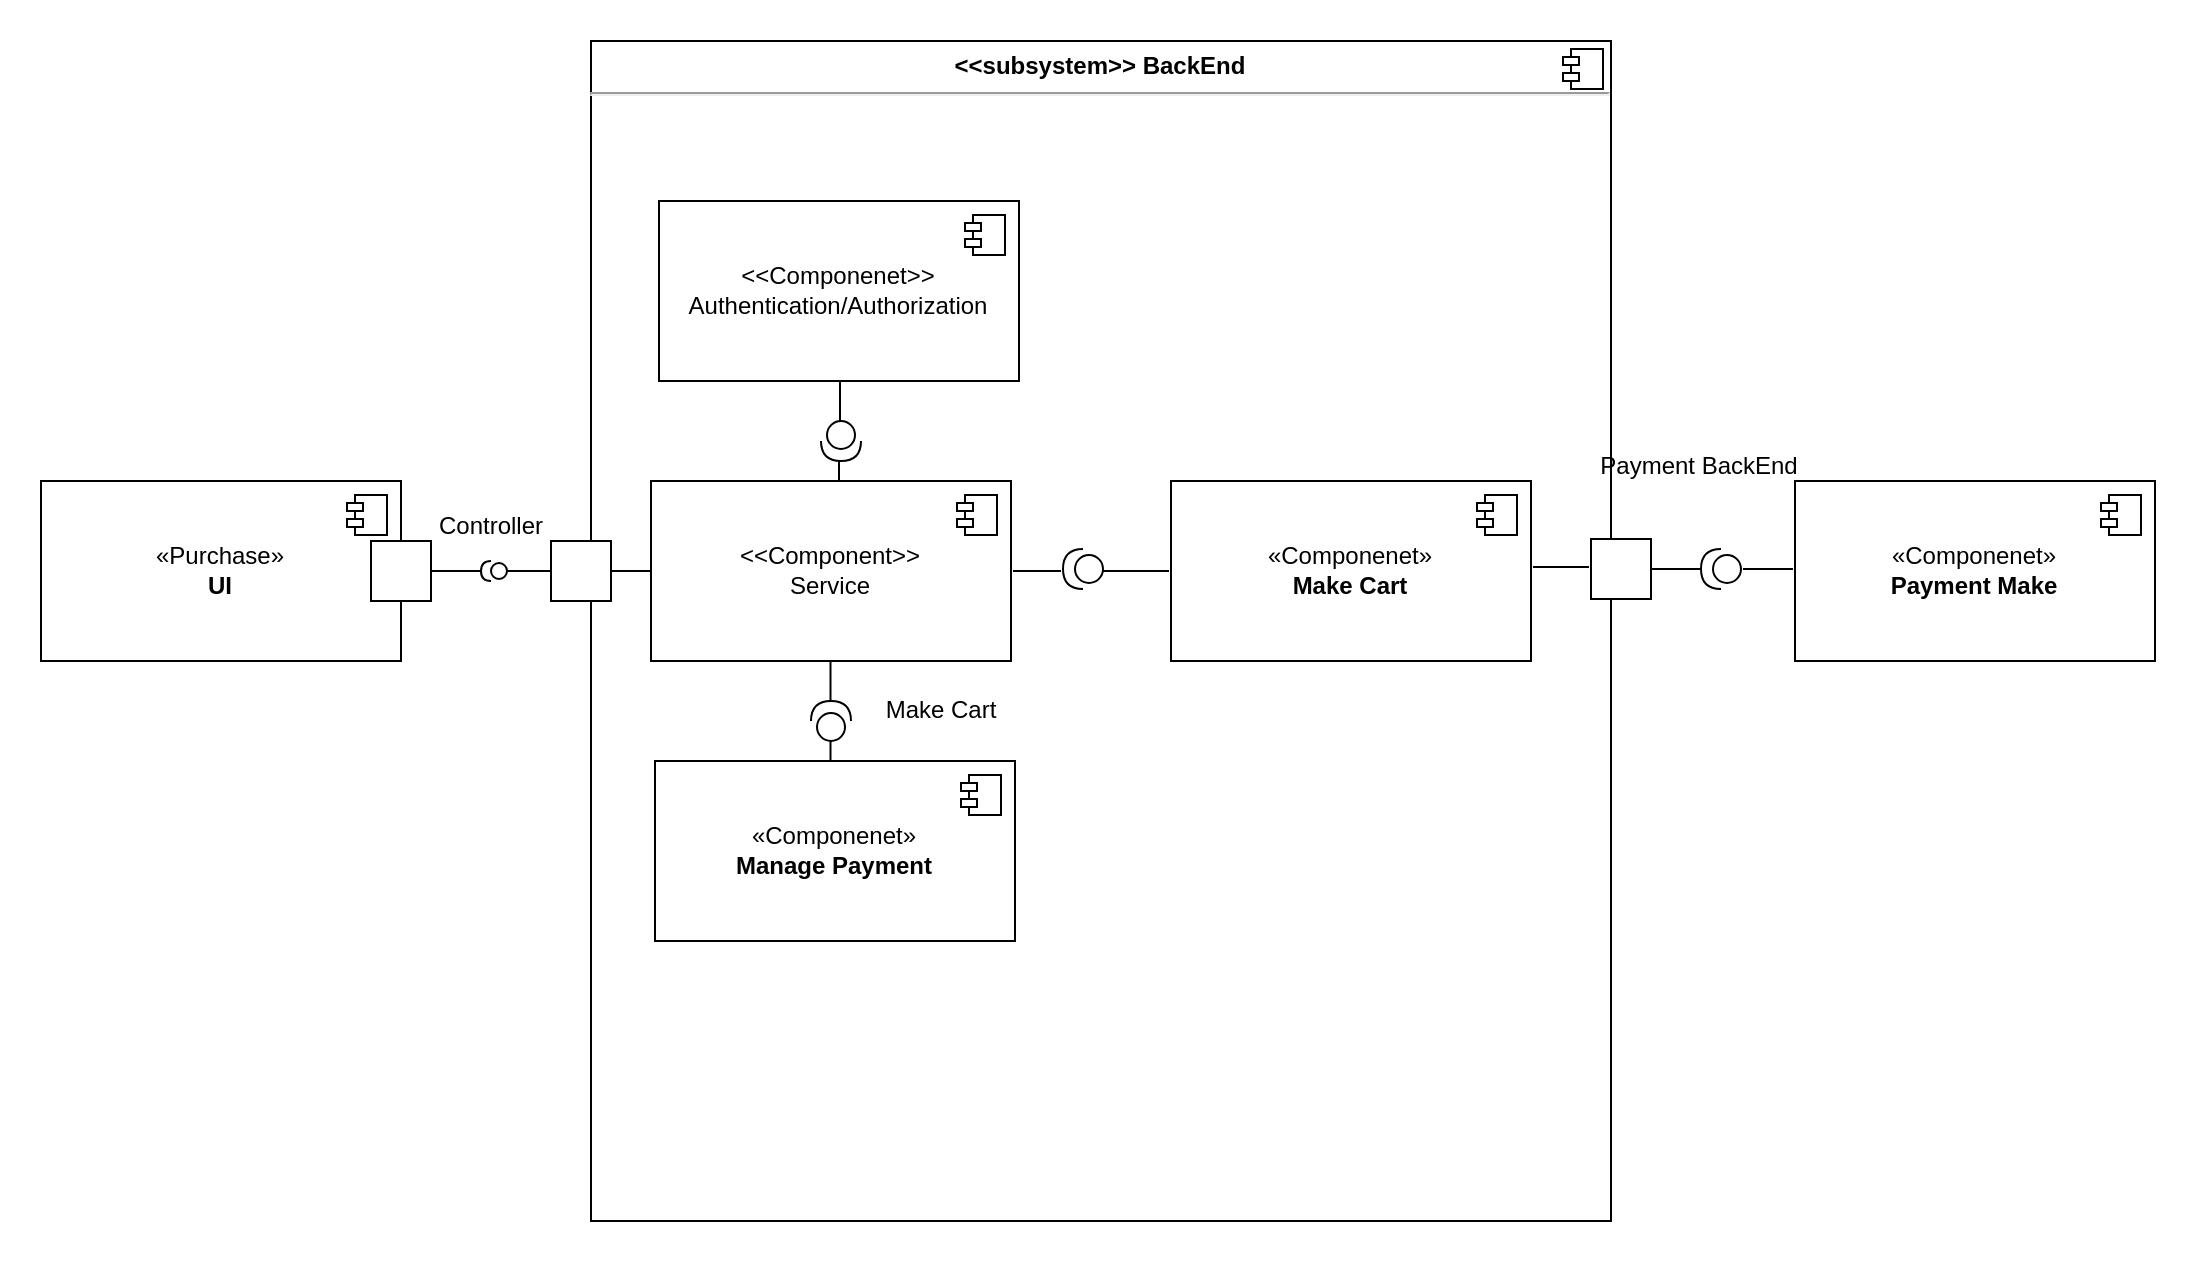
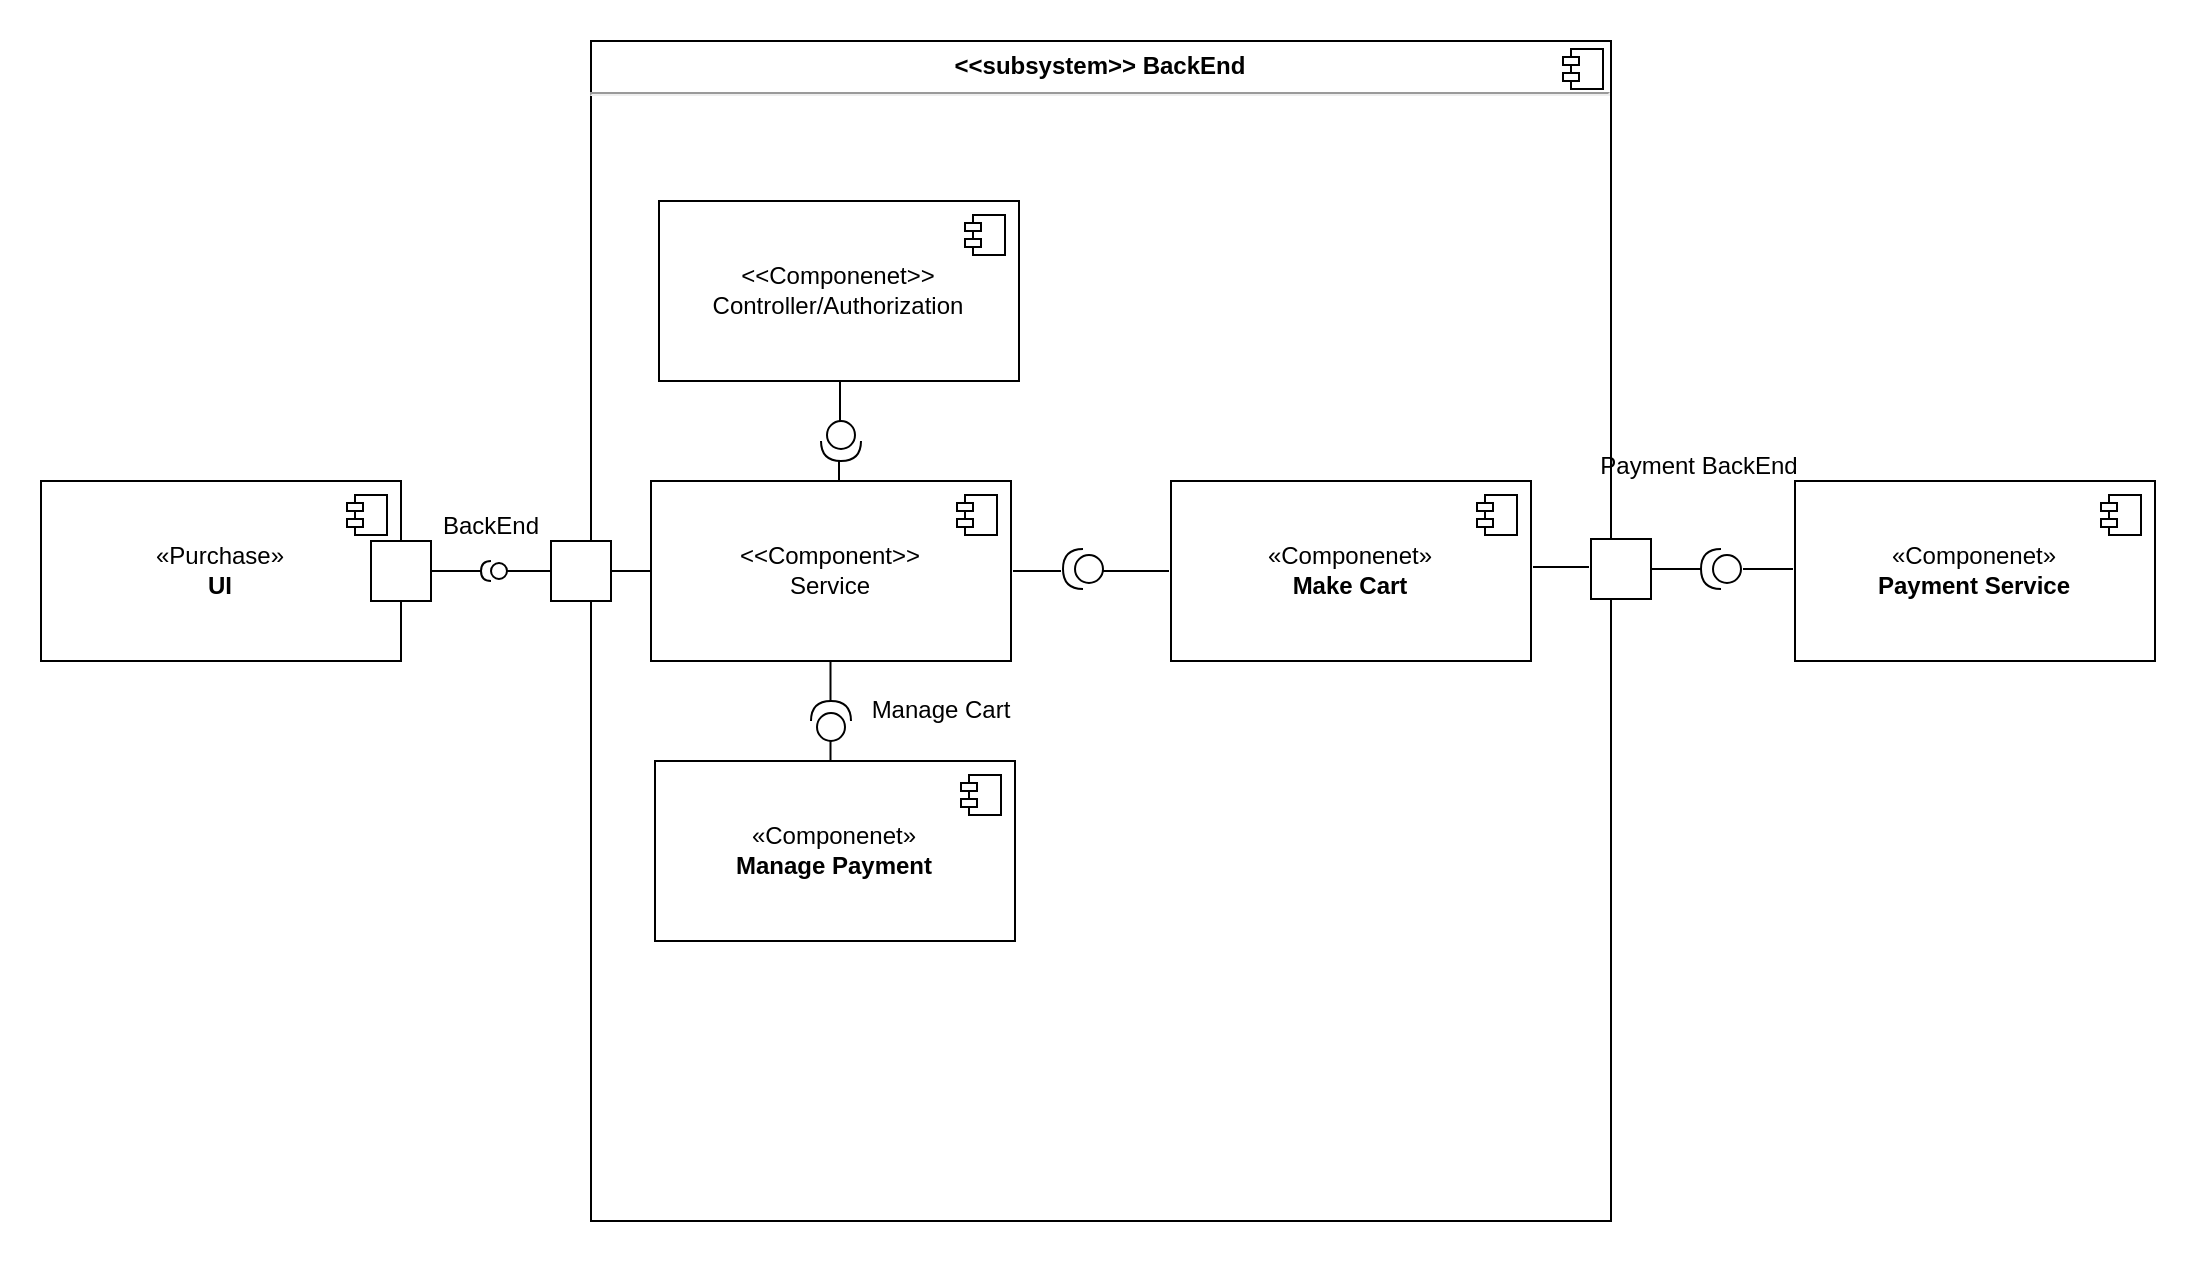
  <mxCell id="0" />
  <mxCell id="1" parent="0" />
  <mxCell id="2" value="«Purchase»&lt;br&gt;&lt;b&gt;UI&lt;/b&gt;" style="html=1;dropTarget=0;whiteSpace=wrap;" parent="1" vertex="1"><mxGeometry x="20" y="240" width="180" height="90" as="geometry" /></mxCell>
  <mxCell id="3" value="" style="shape=module;jettyWidth=8;jettyHeight=4;" parent="2" vertex="1"><mxGeometry x="1" width="20" height="20" relative="1" as="geometry"><mxPoint x="-27" y="7" as="offset" /></mxGeometry></mxCell>
  <mxCell id="4" value="&lt;p style=&quot;margin:0px;margin-top:6px;text-align:center;&quot;&gt;&lt;b&gt;&amp;lt;&amp;lt;subsystem&amp;gt;&amp;gt; BackEnd&lt;/b&gt;&lt;/p&gt;&lt;hr&gt;&lt;p style=&quot;margin:0px;margin-left:8px;&quot;&gt;&lt;br&gt;&lt;br&gt;&lt;/p&gt;" style="align=left;overflow=fill;html=1;dropTarget=0;whiteSpace=wrap;" parent="1" vertex="1"><mxGeometry x="295" y="20" width="510" height="590" as="geometry" /></mxCell>
  <mxCell id="5" value="" style="shape=component;jettyWidth=8;jettyHeight=4;" parent="4" vertex="1"><mxGeometry x="1" width="20" height="20" relative="1" as="geometry"><mxPoint x="-24" y="4" as="offset" /></mxGeometry></mxCell>
  <mxCell id="6" value="&amp;lt;&amp;lt;Component&amp;gt;&amp;gt;&lt;br&gt;Service" style="html=1;dropTarget=0;whiteSpace=wrap;" parent="1" vertex="1"><mxGeometry x="325" y="240" width="180" height="90" as="geometry" /></mxCell>
  <mxCell id="7" value="" style="shape=module;jettyWidth=8;jettyHeight=4;" parent="6" vertex="1"><mxGeometry x="1" width="20" height="20" relative="1" as="geometry"><mxPoint x="-27" y="7" as="offset" /></mxGeometry></mxCell>
- <mxCell id="8" value="&amp;lt;&amp;lt;Componenet&amp;gt;&amp;gt;&lt;br&gt;Authentication/Authorization" style="html=1;dropTarget=0;whiteSpace=wrap;" parent="1" vertex="1"><mxGeometry x="329" y="100" width="180" height="90" as="geometry" /></mxCell>
+ <mxCell id="8" value="&amp;lt;&amp;lt;Componenet&amp;gt;&amp;gt;&lt;br&gt;Controller/Authorization" style="html=1;dropTarget=0;whiteSpace=wrap;" parent="1" vertex="1"><mxGeometry x="329" y="100" width="180" height="90" as="geometry" /></mxCell>
  <mxCell id="9" value="" style="shape=module;jettyWidth=8;jettyHeight=4;" parent="8" vertex="1"><mxGeometry x="1" width="20" height="20" relative="1" as="geometry"><mxPoint x="-27" y="7" as="offset" /></mxGeometry></mxCell>
  <mxCell id="10" value="«Componenet»&lt;br&gt;&lt;b&gt;Manage Payment&lt;/b&gt;" style="html=1;dropTarget=0;whiteSpace=wrap;" parent="1" vertex="1"><mxGeometry x="327" y="380" width="180" height="90" as="geometry" /></mxCell>
  <mxCell id="11" value="" style="shape=module;jettyWidth=8;jettyHeight=4;" parent="10" vertex="1"><mxGeometry x="1" width="20" height="20" relative="1" as="geometry"><mxPoint x="-27" y="7" as="offset" /></mxGeometry></mxCell>
  <mxCell id="12" value="" style="html=1;rounded=0;" parent="1" vertex="1"><mxGeometry x="275" y="270" width="30" height="30" as="geometry" /></mxCell>
  <mxCell id="13" value="" style="endArrow=none;html=1;rounded=0;align=center;verticalAlign=top;endFill=0;labelBackgroundColor=none;endSize=2;" parent="1" source="18" edge="1"><mxGeometry relative="1" as="geometry"><mxPoint x="245" y="285" as="targetPoint" /></mxGeometry></mxCell>
  <mxCell id="14" value="" style="html=1;rounded=0;" parent="1" vertex="1"><mxGeometry x="185" y="270" width="30" height="30" as="geometry" /></mxCell>
  <mxCell id="15" value="" style="endArrow=none;html=1;rounded=0;align=center;verticalAlign=top;endFill=0;labelBackgroundColor=none;endSize=2;" parent="1" source="14" target="16" edge="1"><mxGeometry relative="1" as="geometry" /></mxCell>
  <mxCell id="16" value="" style="shape=requiredInterface;html=1;fontSize=11;align=center;fillColor=none;points=[];aspect=fixed;resizable=0;verticalAlign=bottom;labelPosition=center;verticalLabelPosition=top;flipH=1;" parent="1" vertex="1"><mxGeometry x="240" y="280" width="5" height="10" as="geometry" /></mxCell>
  <mxCell id="17" value="" style="endArrow=none;html=1;rounded=0;align=center;verticalAlign=top;endFill=0;labelBackgroundColor=none;endSize=2;" parent="1" source="12" target="18" edge="1"><mxGeometry relative="1" as="geometry"><mxPoint x="275" y="285" as="sourcePoint" /><mxPoint x="245" y="285" as="targetPoint" /></mxGeometry></mxCell>
  <mxCell id="18" value="" style="ellipse;html=1;fontSize=11;align=center;fillColor=none;points=[];aspect=fixed;resizable=0;verticalAlign=bottom;labelPosition=center;verticalLabelPosition=top;flipH=1;" parent="1" vertex="1"><mxGeometry x="245" y="281" width="8" height="8" as="geometry" /></mxCell>
  <mxCell id="19" value="" style="shape=providedRequiredInterface;html=1;verticalLabelPosition=bottom;sketch=0;rotation=90;" parent="1" vertex="1"><mxGeometry x="410" y="210" width="20" height="20" as="geometry" /></mxCell>
  <mxCell id="20" value="" style="shape=providedRequiredInterface;html=1;verticalLabelPosition=bottom;sketch=0;rotation=270;" parent="1" vertex="1"><mxGeometry x="405" y="350" width="20" height="20" as="geometry" /></mxCell>
  <mxCell id="21" value="" style="endArrow=none;html=1;rounded=0;" parent="1" edge="1"><mxGeometry width="50" height="50" relative="1" as="geometry"><mxPoint x="419" y="230" as="sourcePoint" /><mxPoint x="419" y="240" as="targetPoint" /></mxGeometry></mxCell>
  <mxCell id="22" value="" style="endArrow=none;html=1;rounded=0;" parent="1" edge="1"><mxGeometry width="50" height="50" relative="1" as="geometry"><mxPoint x="414.75" y="330" as="sourcePoint" /><mxPoint x="414.75" y="350" as="targetPoint" /></mxGeometry></mxCell>
  <mxCell id="23" value="" style="endArrow=none;html=1;rounded=0;" parent="1" edge="1"><mxGeometry width="50" height="50" relative="1" as="geometry"><mxPoint x="419.5" y="190" as="sourcePoint" /><mxPoint x="419.5" y="210" as="targetPoint" /></mxGeometry></mxCell>
  <mxCell id="24" value="" style="endArrow=none;html=1;rounded=0;" parent="1" edge="1"><mxGeometry width="50" height="50" relative="1" as="geometry"><mxPoint x="414.75" y="370" as="sourcePoint" /><mxPoint x="414.75" y="380" as="targetPoint" /></mxGeometry></mxCell>
- <mxCell id="25" value="Controller" style="text;html=1;align=center;verticalAlign=middle;resizable=0;points=[];autosize=1;strokeColor=none;fillColor=none;" parent="1" vertex="1"><mxGeometry x="205" y="248" width="80" height="30" as="geometry" /></mxCell>
+ <mxCell id="25" value="BackEnd" style="text;html=1;align=center;verticalAlign=middle;resizable=0;points=[];autosize=1;strokeColor=none;fillColor=none;" parent="1" vertex="1"><mxGeometry x="205" y="248" width="80" height="30" as="geometry" /></mxCell>
  <mxCell id="26" value="" style="endArrow=none;html=1;rounded=0;" parent="1" edge="1"><mxGeometry width="50" height="50" relative="1" as="geometry"><mxPoint x="305" y="285" as="sourcePoint" /><mxPoint x="325" y="285" as="targetPoint" /></mxGeometry></mxCell>
- <mxCell id="27" value="Make Cart" style="text;html=1;align=center;verticalAlign=middle;resizable=0;points=[];autosize=1;strokeColor=none;fillColor=none;" parent="1" vertex="1"><mxGeometry x="425" y="340" width="90" height="30" as="geometry" /></mxCell>
+ <mxCell id="27" value="Manage Cart" style="text;html=1;align=center;verticalAlign=middle;resizable=0;points=[];autosize=1;strokeColor=none;fillColor=none;" parent="1" vertex="1"><mxGeometry x="425" y="340" width="90" height="30" as="geometry" /></mxCell>
  <mxCell id="28" value="" style="shape=providedRequiredInterface;html=1;verticalLabelPosition=bottom;sketch=0;rotation=-180;" vertex="1" parent="1"><mxGeometry x="531" y="274" width="20" height="20" as="geometry" /></mxCell>
  <mxCell id="29" value="«Componenet»&lt;br&gt;&lt;b&gt;Make Cart&lt;/b&gt;" style="html=1;dropTarget=0;whiteSpace=wrap;" vertex="1" parent="1"><mxGeometry x="585" y="240" width="180" height="90" as="geometry" /></mxCell>
  <mxCell id="30" value="" style="shape=module;jettyWidth=8;jettyHeight=4;" vertex="1" parent="29"><mxGeometry x="1" width="20" height="20" relative="1" as="geometry"><mxPoint x="-27" y="7" as="offset" /></mxGeometry></mxCell>
  <mxCell id="31" value="" style="endArrow=none;html=1;rounded=0;" edge="1" parent="1"><mxGeometry width="50" height="50" relative="1" as="geometry"><mxPoint x="506" y="285" as="sourcePoint" /><mxPoint x="530" y="285" as="targetPoint" /></mxGeometry></mxCell>
  <mxCell id="32" value="" style="html=1;rounded=0;" vertex="1" parent="1"><mxGeometry x="795" y="269" width="30" height="30" as="geometry" /></mxCell>
  <mxCell id="33" value="" style="endArrow=none;html=1;rounded=0;align=center;verticalAlign=top;endFill=0;labelBackgroundColor=none;endSize=2;" edge="1" source="32" parent="1"><mxGeometry relative="1" as="geometry"><mxPoint x="850" y="284" as="targetPoint" /></mxGeometry></mxCell>
- <mxCell id="34" value="«Componenet»&lt;br&gt;&lt;b&gt;Payment Make&lt;/b&gt;" style="html=1;dropTarget=0;whiteSpace=wrap;" vertex="1" parent="1"><mxGeometry x="897" y="240" width="180" height="90" as="geometry" /></mxCell>
+ <mxCell id="34" value="«Componenet»&lt;br&gt;&lt;b&gt;Payment Service&lt;/b&gt;" style="html=1;dropTarget=0;whiteSpace=wrap;" vertex="1" parent="1"><mxGeometry x="897" y="240" width="180" height="90" as="geometry" /></mxCell>
  <mxCell id="35" value="" style="shape=module;jettyWidth=8;jettyHeight=4;" vertex="1" parent="34"><mxGeometry x="1" width="20" height="20" relative="1" as="geometry"><mxPoint x="-27" y="7" as="offset" /></mxGeometry></mxCell>
  <mxCell id="36" value="" style="endArrow=none;html=1;rounded=0;" edge="1" parent="1"><mxGeometry width="50" height="50" relative="1" as="geometry"><mxPoint x="766" y="283" as="sourcePoint" /><mxPoint x="794" y="283" as="targetPoint" /></mxGeometry></mxCell>
  <mxCell id="37" value="" style="endArrow=none;html=1;rounded=0;" edge="1" parent="1"><mxGeometry width="50" height="50" relative="1" as="geometry"><mxPoint x="551" y="285" as="sourcePoint" /><mxPoint x="584" y="285" as="targetPoint" /></mxGeometry></mxCell>
  <mxCell id="38" value="" style="shape=providedRequiredInterface;html=1;verticalLabelPosition=bottom;sketch=0;rotation=-180;" vertex="1" parent="1"><mxGeometry x="850" y="274" width="20" height="20" as="geometry" /></mxCell>
  <mxCell id="39" value="" style="endArrow=none;html=1;rounded=0;align=center;verticalAlign=top;endFill=0;labelBackgroundColor=none;endSize=2;" edge="1" parent="1"><mxGeometry relative="1" as="geometry"><mxPoint x="871" y="284" as="sourcePoint" /><mxPoint x="896" y="284" as="targetPoint" /></mxGeometry></mxCell>
  <mxCell id="40" value="Payment BackEnd" style="text;html=1;align=center;verticalAlign=middle;resizable=0;points=[];autosize=1;strokeColor=none;fillColor=none;" vertex="1" parent="1"><mxGeometry x="794" y="218" width="110" height="30" as="geometry" /></mxCell>
